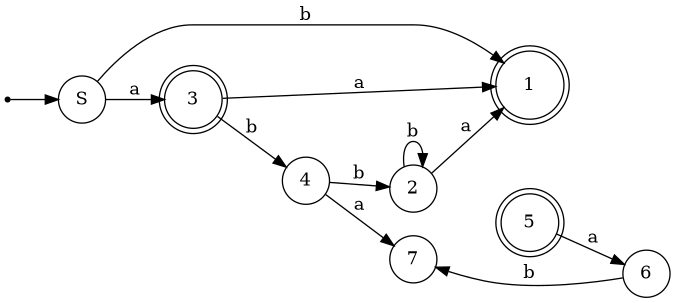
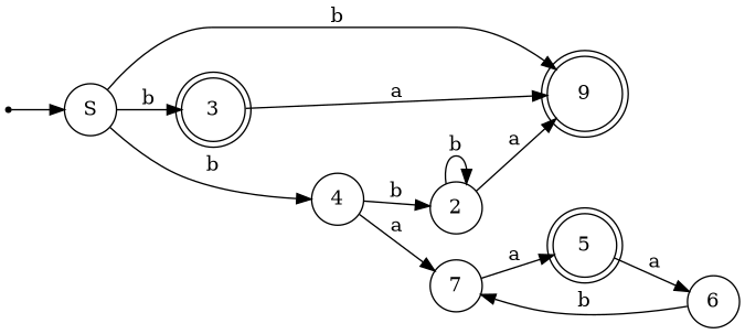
  digraph {
    rankdir=LR
    node [shape=circle]
-   1 [shape=doublecircle]
+   1 [shape=doublecircle label=9]
    3 [shape=doublecircle]
    4
    2
    7
    5 [shape=doublecircle]
    6
    entry [shape=point]
    S
    3 -> 1 [label=a]
-   3 -> 4 [label=b]
+   S -> 4 [label=b]
    4 -> 2 [label=b]
    4 -> 7 [label=a]
    2 -> 1 [label=a]
    2 -> 2 [label=b]
+   7 -> 5 [label=a]
    5 -> 6 [label=a]
    6 -> 7 [label=b]
    entry -> S
    S -> 1 [label=b]
-   S -> 3 [label=a]
+   S -> 3 [label=b]
  }
